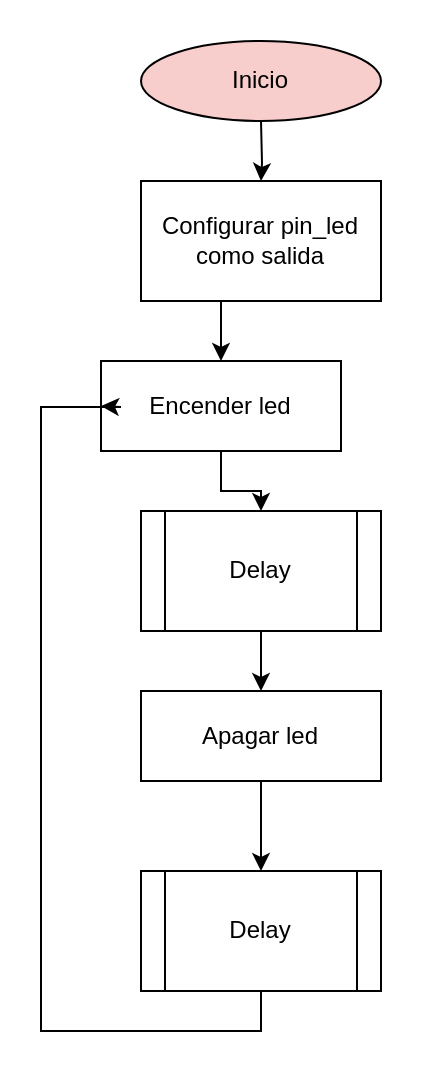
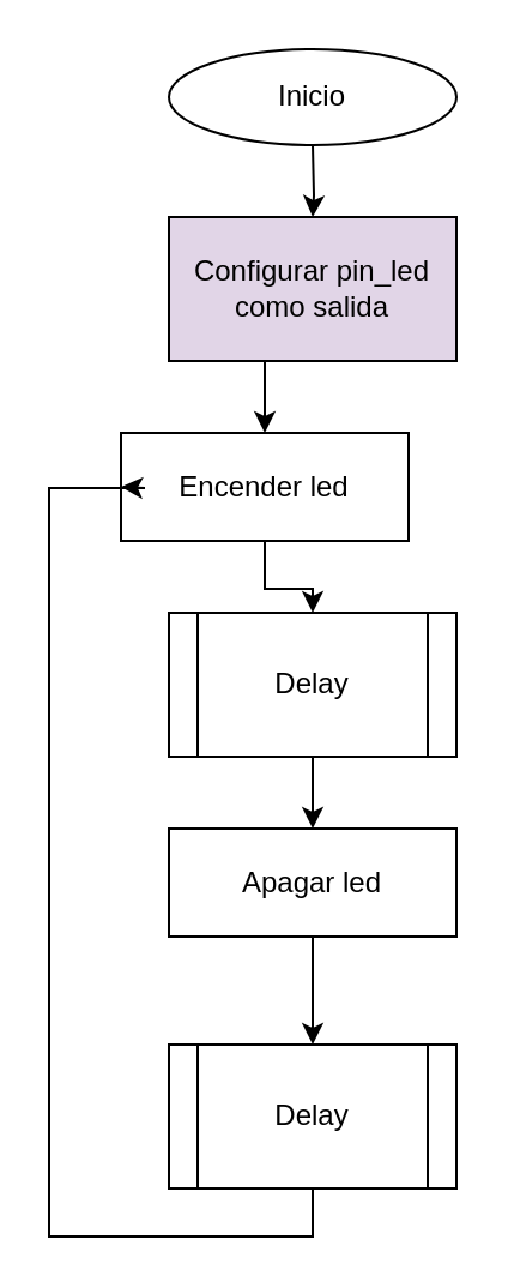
  <mxCell id="0" />
  <mxCell id="1" parent="0" />
  <mxCell id="2" value="" style="edgeStyle=orthogonalEdgeStyle;rounded=0;orthogonalLoop=1;jettySize=auto;html=1;" parent="1" target="3" edge="1"><mxGeometry relative="1" as="geometry"><mxPoint x="130" y="60" as="sourcePoint" /></mxGeometry></mxCell>
- <mxCell id="3" value="Configurar pin_led como salida" style="rounded=0;whiteSpace=wrap;html=1;" parent="1" vertex="1"><mxGeometry x="70" y="90" width="120" height="60" as="geometry" /></mxCell>
+ <mxCell id="3" value="Configurar pin_led como salida" style="rounded=0;whiteSpace=wrap;html=1;fillColor=#e1d5e7;" parent="1" vertex="1"><mxGeometry x="70" y="90" width="120" height="60" as="geometry" /></mxCell>
  <mxCell id="4" value="" style="edgeStyle=orthogonalEdgeStyle;rounded=0;orthogonalLoop=1;jettySize=auto;html=1;" parent="1" source="5" target="7" edge="1"><mxGeometry relative="1" as="geometry" /></mxCell>
  <mxCell id="5" value="Encender led" style="whiteSpace=wrap;html=1;rounded=0;" parent="1" vertex="1"><mxGeometry x="50" y="180" width="120" height="45" as="geometry" /></mxCell>
  <mxCell id="6" value="" style="edgeStyle=orthogonalEdgeStyle;rounded=0;orthogonalLoop=1;jettySize=auto;html=1;" parent="1" source="7" target="9" edge="1"><mxGeometry relative="1" as="geometry" /></mxCell>
  <mxCell id="7" value="Delay" style="shape=process;whiteSpace=wrap;html=1;backgroundOutline=1;rounded=0;" parent="1" vertex="1"><mxGeometry x="70" y="255" width="120" height="60" as="geometry" /></mxCell>
  <mxCell id="8" value="" style="edgeStyle=orthogonalEdgeStyle;rounded=0;orthogonalLoop=1;jettySize=auto;html=1;" parent="1" source="9" target="11" edge="1"><mxGeometry relative="1" as="geometry" /></mxCell>
  <mxCell id="9" value="Apagar led" style="whiteSpace=wrap;html=1;rounded=0;" parent="1" vertex="1"><mxGeometry x="70" y="345" width="120" height="45" as="geometry" /></mxCell>
  <mxCell id="10" style="edgeStyle=orthogonalEdgeStyle;rounded=0;orthogonalLoop=1;jettySize=auto;html=1;exitX=0.5;exitY=1;exitDx=0;exitDy=0;entryX=0;entryY=0.5;entryDx=0;entryDy=0;" parent="1" source="11" target="5" edge="1"><mxGeometry relative="1" as="geometry"><Array as="points"><mxPoint x="130" y="515" /><mxPoint x="20" y="515" /><mxPoint x="20" y="203" /><mxPoint x="60" y="203" /></Array></mxGeometry></mxCell>
  <mxCell id="11" value="Delay" style="shape=process;whiteSpace=wrap;html=1;backgroundOutline=1;rounded=0;" parent="1" vertex="1"><mxGeometry x="70" y="435" width="120" height="60" as="geometry" /></mxCell>
- <mxCell id="12" value="Inicio" style="ellipse;whiteSpace=wrap;html=1;rounded=0;fillColor=#f8cecc;" parent="1" vertex="1"><mxGeometry x="70" y="20" width="120" height="40" as="geometry" /></mxCell>
+ <mxCell id="12" value="Inicio" style="ellipse;whiteSpace=wrap;html=1;rounded=0;" parent="1" vertex="1"><mxGeometry x="70" y="20" width="120" height="40" as="geometry" /></mxCell>
  <mxCell id="13" value="" style="edgeStyle=orthogonalEdgeStyle;rounded=0;orthogonalLoop=1;jettySize=auto;html=1;entryX=0.5;entryY=0;entryDx=0;entryDy=0;" parent="1" target="5" edge="1"><mxGeometry relative="1" as="geometry"><mxPoint x="130" y="150" as="sourcePoint" /></mxGeometry></mxCell>
